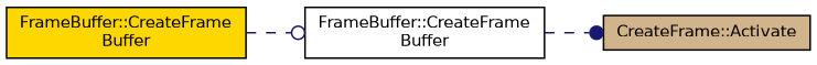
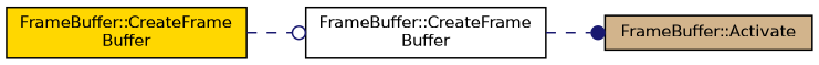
  digraph {
    rankdir=LR
    node [color=black fontname=Helvetica fontsize=10 shape=record style=filled]
    edge [color=midnightblue fontname=Helvetica fontsize=10 labelfontname=Helvetica labelfontsize=10 style=dashed]
    n1 [fillcolor=gold fontcolor=black height=0.2 label="FrameBuffer::CreateFrame\lBuffer" width=0.4]
    n2 [fillcolor=white height=0.2 label="FrameBuffer::CreateFrame\lBuffer" width=0.4]
-   n3 [fillcolor=tan height=0.2 label="CreateFrame::Activate" width=0.4]
+   n3 [fillcolor=tan height=0.2 label="FrameBuffer::Activate" width=0.4]
    n1 -> n2 [arrowhead=odot]
    n2 -> n3 [arrowhead=dot]
  }
